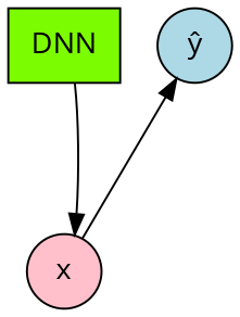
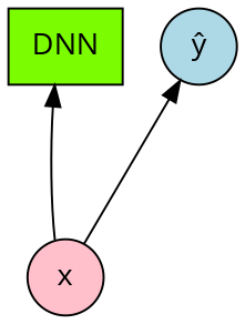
  digraph {
    fontname="Open Sans"
    rankdir=BT
    node [fontname="Open Sans" shape=circle style=filled]
    edge [fontname="Open Sans" minlen=2]
    n1 [fillcolor=pink label=x]
    n2 [fillcolor=lawngreen label=DNN shape=rectangle]
    n3 [fillcolor=lightblue label=<ŷ>]
-   n2 -> n1
+   n1 -> n2
    n1 -> n3
  }
